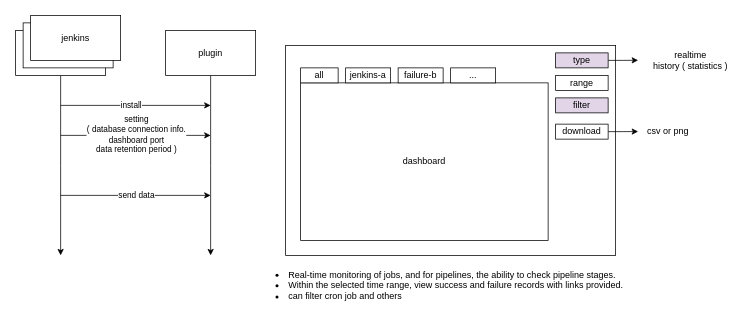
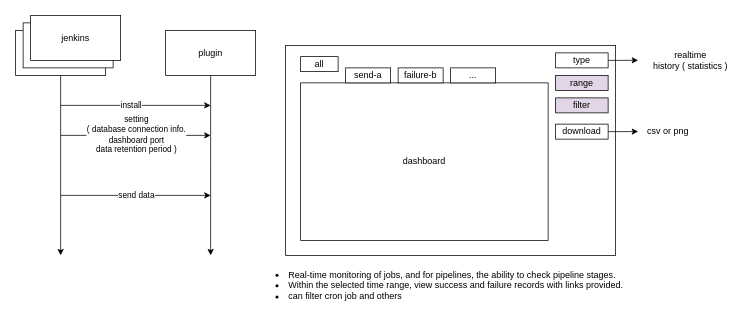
  <mxCell id="0" />
  <mxCell id="1" parent="0" />
  <mxCell id="2" style="edgeStyle=orthogonalEdgeStyle;rounded=0;orthogonalLoop=1;jettySize=auto;html=1;exitX=0.5;exitY=1;exitDx=0;exitDy=0;" edge="1" parent="1" source="3"><mxGeometry relative="1" as="geometry"><mxPoint x="80" y="340" as="targetPoint" /></mxGeometry></mxCell>
  <mxCell id="3" value="jenkins" style="rounded=0;whiteSpace=wrap;html=1;" vertex="1" parent="1"><mxGeometry x="20" y="40" width="120" height="60" as="geometry" /></mxCell>
  <mxCell id="4" style="edgeStyle=orthogonalEdgeStyle;rounded=0;orthogonalLoop=1;jettySize=auto;html=1;exitX=0.5;exitY=1;exitDx=0;exitDy=0;" edge="1" parent="1" source="5"><mxGeometry relative="1" as="geometry"><mxPoint x="280" y="340" as="targetPoint" /></mxGeometry></mxCell>
  <mxCell id="5" value="plugin" style="rounded=0;whiteSpace=wrap;html=1;" vertex="1" parent="1"><mxGeometry x="220" y="40" width="120" height="60" as="geometry" /></mxCell>
  <mxCell id="6" value="" style="endArrow=classic;html=1;rounded=0;" edge="1" parent="1"><mxGeometry width="50" height="50" relative="1" as="geometry"><mxPoint x="80" y="140" as="sourcePoint" /><mxPoint x="280" y="140" as="targetPoint" /></mxGeometry></mxCell>
  <mxCell id="7" value="install" style="edgeLabel;html=1;align=center;verticalAlign=middle;resizable=0;points=[];" vertex="1" connectable="0" parent="6"><mxGeometry x="-0.07" y="1" relative="1" as="geometry"><mxPoint as="offset" /></mxGeometry></mxCell>
  <mxCell id="8" value="" style="endArrow=classic;html=1;rounded=0;" edge="1" parent="1"><mxGeometry width="50" height="50" relative="1" as="geometry"><mxPoint x="80" y="180" as="sourcePoint" /><mxPoint x="280" y="180" as="targetPoint" /></mxGeometry></mxCell>
  <mxCell id="9" value="&lt;div style=&quot;&quot;&gt;&lt;br&gt;&lt;/div&gt;" style="edgeLabel;html=1;align=center;verticalAlign=middle;resizable=0;points=[];" vertex="1" connectable="0" parent="8"><mxGeometry x="-0.28" y="4" relative="1" as="geometry"><mxPoint as="offset" /></mxGeometry></mxCell>
  <mxCell id="10" value="&lt;div&gt;setting&lt;/div&gt;&lt;div&gt;( database connection info.&lt;/div&gt;&lt;div&gt;dashboard port&lt;/div&gt;&lt;div&gt;data retention period )&lt;/div&gt;" style="edgeLabel;html=1;align=center;verticalAlign=middle;resizable=0;points=[];" vertex="1" connectable="0" parent="8"><mxGeometry x="0.04" y="2" relative="1" as="geometry"><mxPoint x="-4" as="offset" /></mxGeometry></mxCell>
  <mxCell id="11" value="" style="endArrow=classic;html=1;rounded=0;" edge="1" parent="1"><mxGeometry width="50" height="50" relative="1" as="geometry"><mxPoint x="80" y="260" as="sourcePoint" /><mxPoint x="280" y="260" as="targetPoint" /></mxGeometry></mxCell>
  <mxCell id="12" value="send data" style="edgeLabel;html=1;align=center;verticalAlign=middle;resizable=0;points=[];" vertex="1" connectable="0" parent="11"><mxGeometry y="1" relative="1" as="geometry"><mxPoint as="offset" /></mxGeometry></mxCell>
  <mxCell id="13" value="" style="rounded=0;whiteSpace=wrap;html=1;" vertex="1" parent="1"><mxGeometry x="380" y="60" width="440" height="280" as="geometry" /></mxCell>
  <mxCell id="14" value="dashboard" style="rounded=0;whiteSpace=wrap;html=1;" vertex="1" parent="1"><mxGeometry x="400" y="110" width="330" height="210" as="geometry" /></mxCell>
  <mxCell id="15" value="jenkins" style="rounded=0;whiteSpace=wrap;html=1;" vertex="1" parent="1"><mxGeometry x="30" y="30" width="120" height="60" as="geometry" /></mxCell>
  <mxCell id="16" value="jenkins" style="rounded=0;whiteSpace=wrap;html=1;" vertex="1" parent="1"><mxGeometry x="40" width="120" height="60" as="geometry" y="20" /></mxCell>
- <mxCell id="17" value="all" style="rounded=0;whiteSpace=wrap;html=1;" vertex="1" parent="1"><mxGeometry x="400" y="90" width="50" height="20" as="geometry" /></mxCell>
- <mxCell id="18" value="jenkins-a" style="rounded=0;whiteSpace=wrap;html=1;" vertex="1" parent="1"><mxGeometry x="460" y="90" width="60" height="20" as="geometry" /></mxCell>
+ <mxCell id="17" value="all" style="rounded=0;whiteSpace=wrap;html=1;" vertex="1" parent="1"><mxGeometry x="400" y="75" width="50" height="20" as="geometry" /></mxCell>
+ <mxCell id="18" value="send-a" style="rounded=0;whiteSpace=wrap;html=1;" vertex="1" parent="1"><mxGeometry x="460" y="90" width="60" height="20" as="geometry" /></mxCell>
  <mxCell id="19" value="failure-b" style="rounded=0;whiteSpace=wrap;html=1;" vertex="1" parent="1"><mxGeometry x="530" y="90" width="60" height="20" as="geometry" /></mxCell>
  <mxCell id="20" value="..." style="rounded=0;whiteSpace=wrap;html=1;" vertex="1" parent="1"><mxGeometry x="600" y="90" width="60" height="20" as="geometry" /></mxCell>
  <mxCell id="21" style="edgeStyle=orthogonalEdgeStyle;rounded=0;orthogonalLoop=1;jettySize=auto;html=1;exitX=1;exitY=0.5;exitDx=0;exitDy=0;" edge="1" parent="1" source="22"><mxGeometry relative="1" as="geometry"><mxPoint x="850" y="79.882" as="targetPoint" /></mxGeometry></mxCell>
- <mxCell id="22" value="type" style="rounded=0;whiteSpace=wrap;html=1;fillColor=#e1d5e7;" vertex="1" parent="1"><mxGeometry x="740" y="70" width="70" height="20" as="geometry" /></mxCell>
- <mxCell id="23" value="range" style="rounded=0;whiteSpace=wrap;html=1;" vertex="1" parent="1"><mxGeometry x="740" y="100" width="70" height="20" as="geometry" /></mxCell>
+ <mxCell id="22" value="type" style="rounded=0;whiteSpace=wrap;html=1;" vertex="1" parent="1"><mxGeometry x="740" y="70" width="70" height="20" as="geometry" /></mxCell>
+ <mxCell id="23" value="range" style="rounded=0;whiteSpace=wrap;html=1;fillColor=#e1d5e7;" vertex="1" parent="1"><mxGeometry x="740" y="100" width="70" height="20" as="geometry" /></mxCell>
  <mxCell id="24" value="&lt;li&gt;Real-time monitoring of jobs, and for pipelines, the ability to check pipeline stages.&lt;/li&gt;&lt;li&gt;Within the selected time range, view success and failure records with links provided.&lt;/li&gt;&lt;li&gt;can filter cron job and others&amp;nbsp;&lt;/li&gt;" style="text;html=1;align=left;verticalAlign=middle;whiteSpace=wrap;rounded=0;" vertex="1" parent="1"><mxGeometry x="365" y="350" width="485" height="60" as="geometry" /></mxCell>
  <mxCell id="25" value="realtime&lt;div&gt;history ( statistics )&lt;/div&gt;" style="text;html=1;align=center;verticalAlign=middle;whiteSpace=wrap;rounded=0;" vertex="1" parent="1"><mxGeometry x="860" y="65" width="120" height="30" as="geometry" /></mxCell>
  <mxCell id="26" value="filter" style="rounded=0;whiteSpace=wrap;html=1;fillColor=#e1d5e7;" vertex="1" parent="1"><mxGeometry x="740" y="130" width="70" height="20" as="geometry" /></mxCell>
  <mxCell id="27" value="" style="group" vertex="1" connectable="0" parent="1"><mxGeometry x="740" y="160" width="190" height="30" as="geometry" /></mxCell>
  <mxCell id="28" style="edgeStyle=orthogonalEdgeStyle;rounded=0;orthogonalLoop=1;jettySize=auto;html=1;exitX=1;exitY=0.5;exitDx=0;exitDy=0;" edge="1" parent="27" source="29"><mxGeometry relative="1" as="geometry"><mxPoint x="110" y="14.882" as="targetPoint" /></mxGeometry></mxCell>
  <mxCell id="29" value="download" style="rounded=0;whiteSpace=wrap;html=1;" vertex="1" parent="27"><mxGeometry y="5" width="70" height="20" as="geometry" /></mxCell>
  <mxCell id="30" value="csv or png" style="text;html=1;align=center;verticalAlign=middle;whiteSpace=wrap;rounded=0;" vertex="1" parent="27"><mxGeometry x="110" width="80" height="30" as="geometry" /></mxCell>
